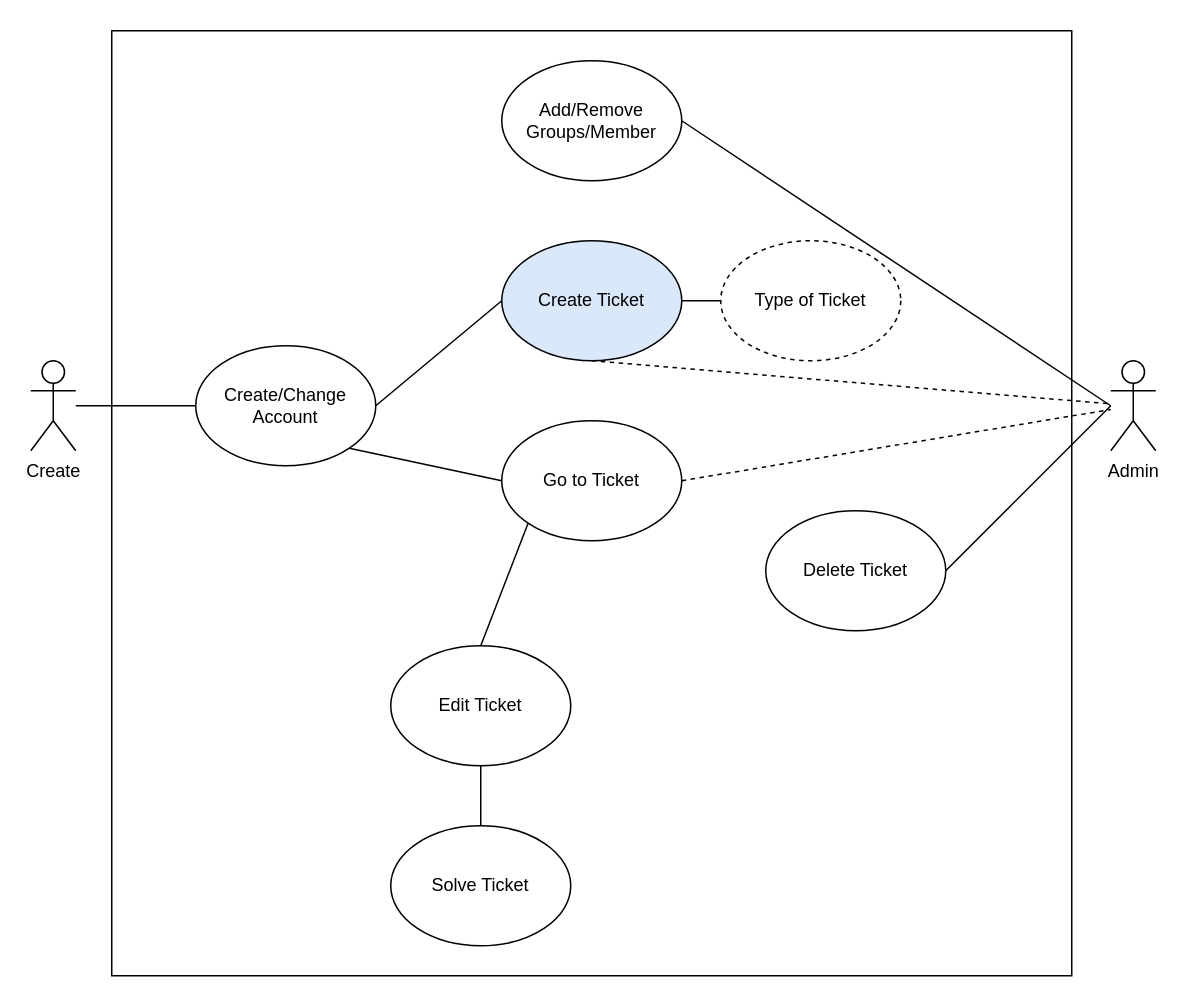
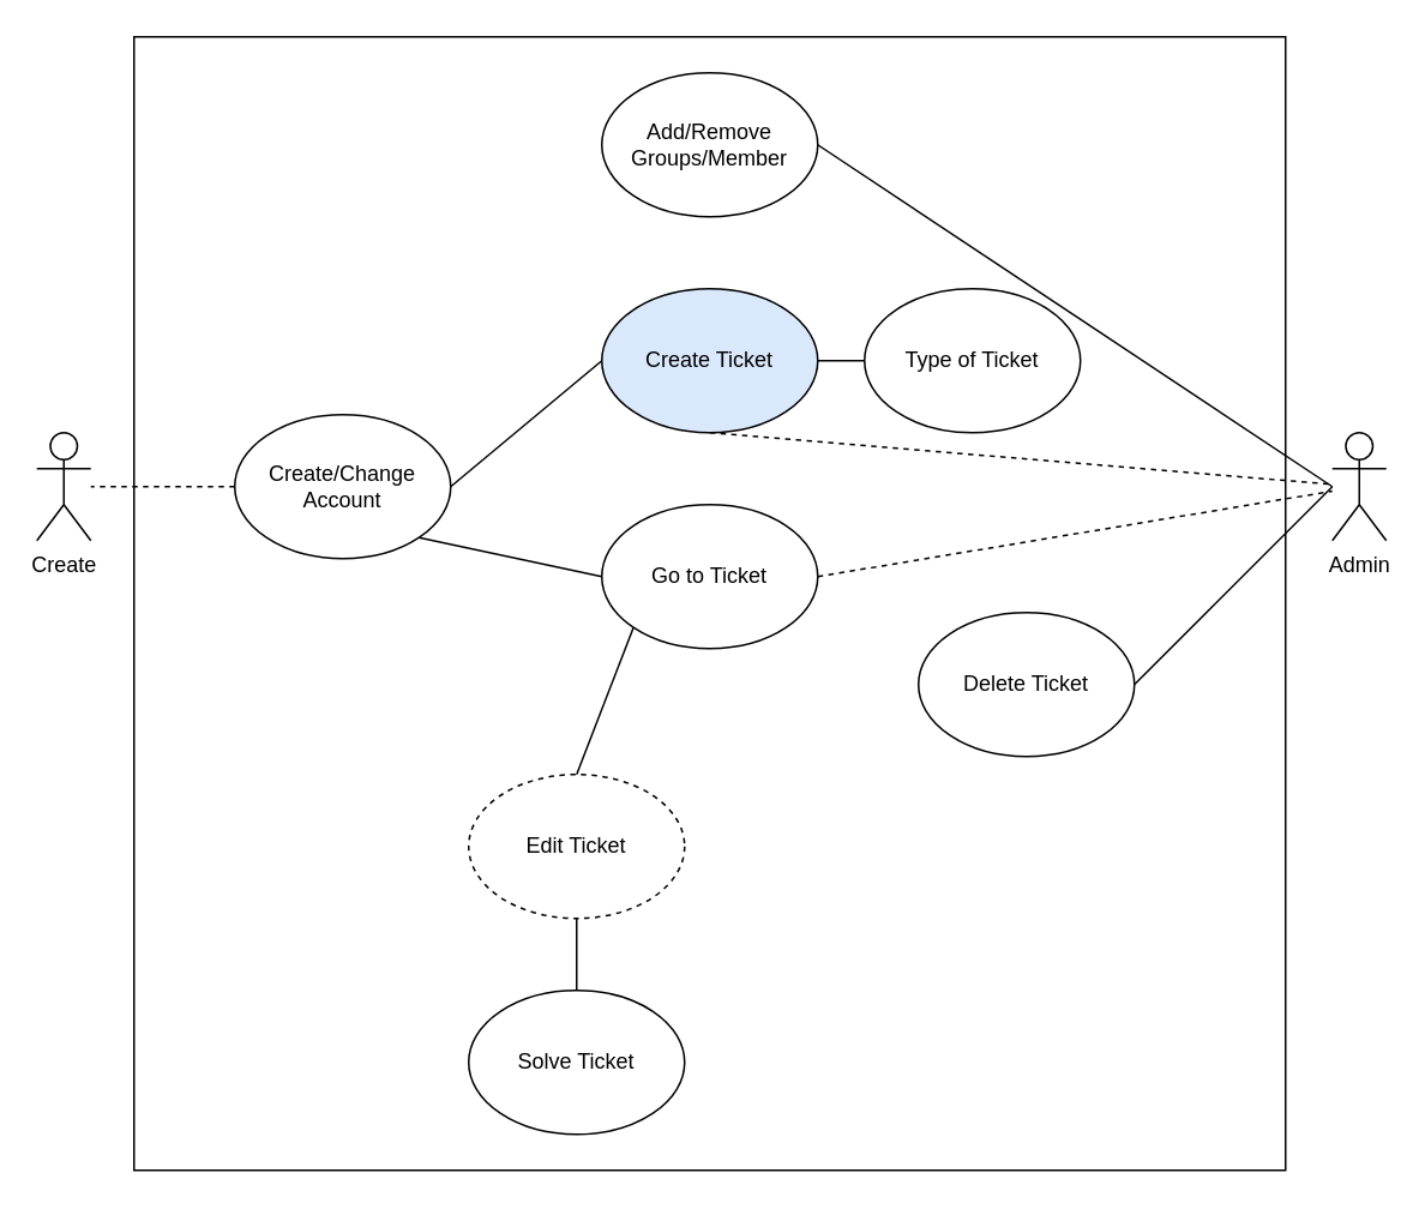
  <mxCell id="0" />
  <mxCell id="1" parent="0" />
  <mxCell id="2" value="" style="rounded=0;whiteSpace=wrap;html=1;" parent="1" vertex="1"><mxGeometry x="74" y="20" width="640" height="630" as="geometry" /></mxCell>
  <mxCell id="3" value="Create&lt;br&gt;" style="shape=umlActor;verticalLabelPosition=bottom;verticalAlign=top;html=1;outlineConnect=0;" parent="1" vertex="1"><mxGeometry x="20" y="240" width="30" height="60" as="geometry" /></mxCell>
  <mxCell id="4" value="Admin" style="shape=umlActor;verticalLabelPosition=bottom;verticalAlign=top;html=1;outlineConnect=0;" parent="1" vertex="1"><mxGeometry x="740" y="240" width="30" height="60" as="geometry" /></mxCell>
  <mxCell id="5" value="Add/Remove&lt;br&gt;Groups/Member" style="ellipse;whiteSpace=wrap;html=1;" parent="1" vertex="1"><mxGeometry x="334" y="40" width="120" height="80" as="geometry" /></mxCell>
  <mxCell id="6" value="Create/Change Account" style="ellipse;whiteSpace=wrap;html=1;" parent="1" vertex="1"><mxGeometry x="130" y="230" width="120" height="80" as="geometry" /></mxCell>
  <mxCell id="7" value="Solve Ticket" style="ellipse;whiteSpace=wrap;html=1;" parent="1" vertex="1"><mxGeometry x="260" y="550" width="120" height="80" as="geometry" /></mxCell>
- <mxCell id="8" value="Type of Ticket" style="ellipse;whiteSpace=wrap;html=1;dashed=1;" parent="1" vertex="1"><mxGeometry x="480" y="160" width="120" height="80" as="geometry" /></mxCell>
+ <mxCell id="8" value="Type of Ticket" style="ellipse;whiteSpace=wrap;html=1;" parent="1" vertex="1"><mxGeometry x="480" y="160" width="120" height="80" as="geometry" /></mxCell>
  <mxCell id="9" value="Create Ticket" style="ellipse;whiteSpace=wrap;html=1;fillColor=#dae8fc;" parent="1" vertex="1"><mxGeometry x="334" y="160" width="120" height="80" as="geometry" /></mxCell>
  <mxCell id="10" value="Go to Ticket" style="ellipse;whiteSpace=wrap;html=1;" parent="1" vertex="1"><mxGeometry x="334" y="280" width="120" height="80" as="geometry" /></mxCell>
- <mxCell id="11" value="Edit Ticket" style="ellipse;whiteSpace=wrap;html=1;" parent="1" vertex="1"><mxGeometry x="260" y="430" width="120" height="80" as="geometry" /></mxCell>
- <mxCell id="12" value="" style="endArrow=none;html=1;exitX=0;exitY=0.5;exitDx=0;exitDy=0;" parent="1" source="6" target="3" edge="1"><mxGeometry width="50" height="50" relative="1" as="geometry"><mxPoint x="370" y="320" as="sourcePoint" /><mxPoint x="420" y="270" as="targetPoint" /></mxGeometry></mxCell>
+ <mxCell id="11" value="Edit Ticket" style="ellipse;whiteSpace=wrap;html=1;dashed=1;" parent="1" vertex="1"><mxGeometry x="260" y="430" width="120" height="80" as="geometry" /></mxCell>
+ <mxCell id="12" value="" style="endArrow=none;html=1;exitX=0;exitY=0.5;exitDx=0;exitDy=0;dashed=1;" parent="1" source="6" target="3" edge="1"><mxGeometry width="50" height="50" relative="1" as="geometry"><mxPoint x="370" y="320" as="sourcePoint" /><mxPoint x="420" y="270" as="targetPoint" /></mxGeometry></mxCell>
  <mxCell id="13" value="" style="endArrow=none;html=1;entryX=0;entryY=0.5;entryDx=0;entryDy=0;exitX=1;exitY=0.5;exitDx=0;exitDy=0;" parent="1" source="6" target="9" edge="1"><mxGeometry width="50" height="50" relative="1" as="geometry"><mxPoint x="240" y="310" as="sourcePoint" /><mxPoint x="420" y="270" as="targetPoint" /></mxGeometry></mxCell>
  <mxCell id="14" value="" style="endArrow=none;html=1;entryX=1;entryY=1;entryDx=0;entryDy=0;exitX=0;exitY=0.5;exitDx=0;exitDy=0;" parent="1" source="10" target="6" edge="1"><mxGeometry width="50" height="50" relative="1" as="geometry"><mxPoint x="370" y="420" as="sourcePoint" /><mxPoint x="420" y="370" as="targetPoint" /></mxGeometry></mxCell>
  <mxCell id="15" value="" style="endArrow=none;html=1;exitX=1;exitY=0.5;exitDx=0;exitDy=0;" parent="1" source="5" edge="1"><mxGeometry width="50" height="50" relative="1" as="geometry"><mxPoint x="370" y="320" as="sourcePoint" /><mxPoint x="740" y="270" as="targetPoint" /></mxGeometry></mxCell>
  <mxCell id="16" value="" style="endArrow=none;html=1;entryX=0;entryY=0.5;entryDx=0;entryDy=0;exitX=1;exitY=0.5;exitDx=0;exitDy=0;" parent="1" source="9" target="8" edge="1"><mxGeometry width="50" height="50" relative="1" as="geometry"><mxPoint x="370" y="330" as="sourcePoint" /><mxPoint x="420" y="280" as="targetPoint" /></mxGeometry></mxCell>
  <mxCell id="17" value="" style="endArrow=none;html=1;entryX=0;entryY=1;entryDx=0;entryDy=0;exitX=0.5;exitY=0;exitDx=0;exitDy=0;" parent="1" source="11" target="10" edge="1"><mxGeometry width="50" height="50" relative="1" as="geometry"><mxPoint x="370" y="430" as="sourcePoint" /><mxPoint x="420" y="380" as="targetPoint" /></mxGeometry></mxCell>
  <mxCell id="18" value="" style="endArrow=none;html=1;exitX=0.5;exitY=1;exitDx=0;exitDy=0;entryX=0.5;entryY=0;entryDx=0;entryDy=0;" parent="1" source="11" target="7" edge="1"><mxGeometry width="50" height="50" relative="1" as="geometry"><mxPoint x="370" y="430" as="sourcePoint" /><mxPoint x="420" y="380" as="targetPoint" /></mxGeometry></mxCell>
  <mxCell id="19" value="" style="endArrow=none;dashed=1;html=1;exitX=1;exitY=0.5;exitDx=0;exitDy=0;" parent="1" source="10" target="4" edge="1"><mxGeometry width="50" height="50" relative="1" as="geometry"><mxPoint x="370" y="430" as="sourcePoint" /><mxPoint x="420" y="380" as="targetPoint" /></mxGeometry></mxCell>
  <mxCell id="20" value="" style="endArrow=none;dashed=1;html=1;exitX=0.5;exitY=1;exitDx=0;exitDy=0;" parent="1" source="9" target="4" edge="1"><mxGeometry width="50" height="50" relative="1" as="geometry"><mxPoint x="370" y="430" as="sourcePoint" /><mxPoint x="420" y="380" as="targetPoint" /></mxGeometry></mxCell>
  <mxCell id="21" value="Delete Ticket" style="ellipse;whiteSpace=wrap;html=1;" parent="1" vertex="1"><mxGeometry x="510" y="340" width="120" height="80" as="geometry" /></mxCell>
  <mxCell id="22" value="" style="endArrow=none;html=1;exitX=1;exitY=0.5;exitDx=0;exitDy=0;" parent="1" source="21" edge="1"><mxGeometry width="50" height="50" relative="1" as="geometry"><mxPoint x="370" y="330" as="sourcePoint" /><mxPoint x="740" y="270" as="targetPoint" /></mxGeometry></mxCell>
